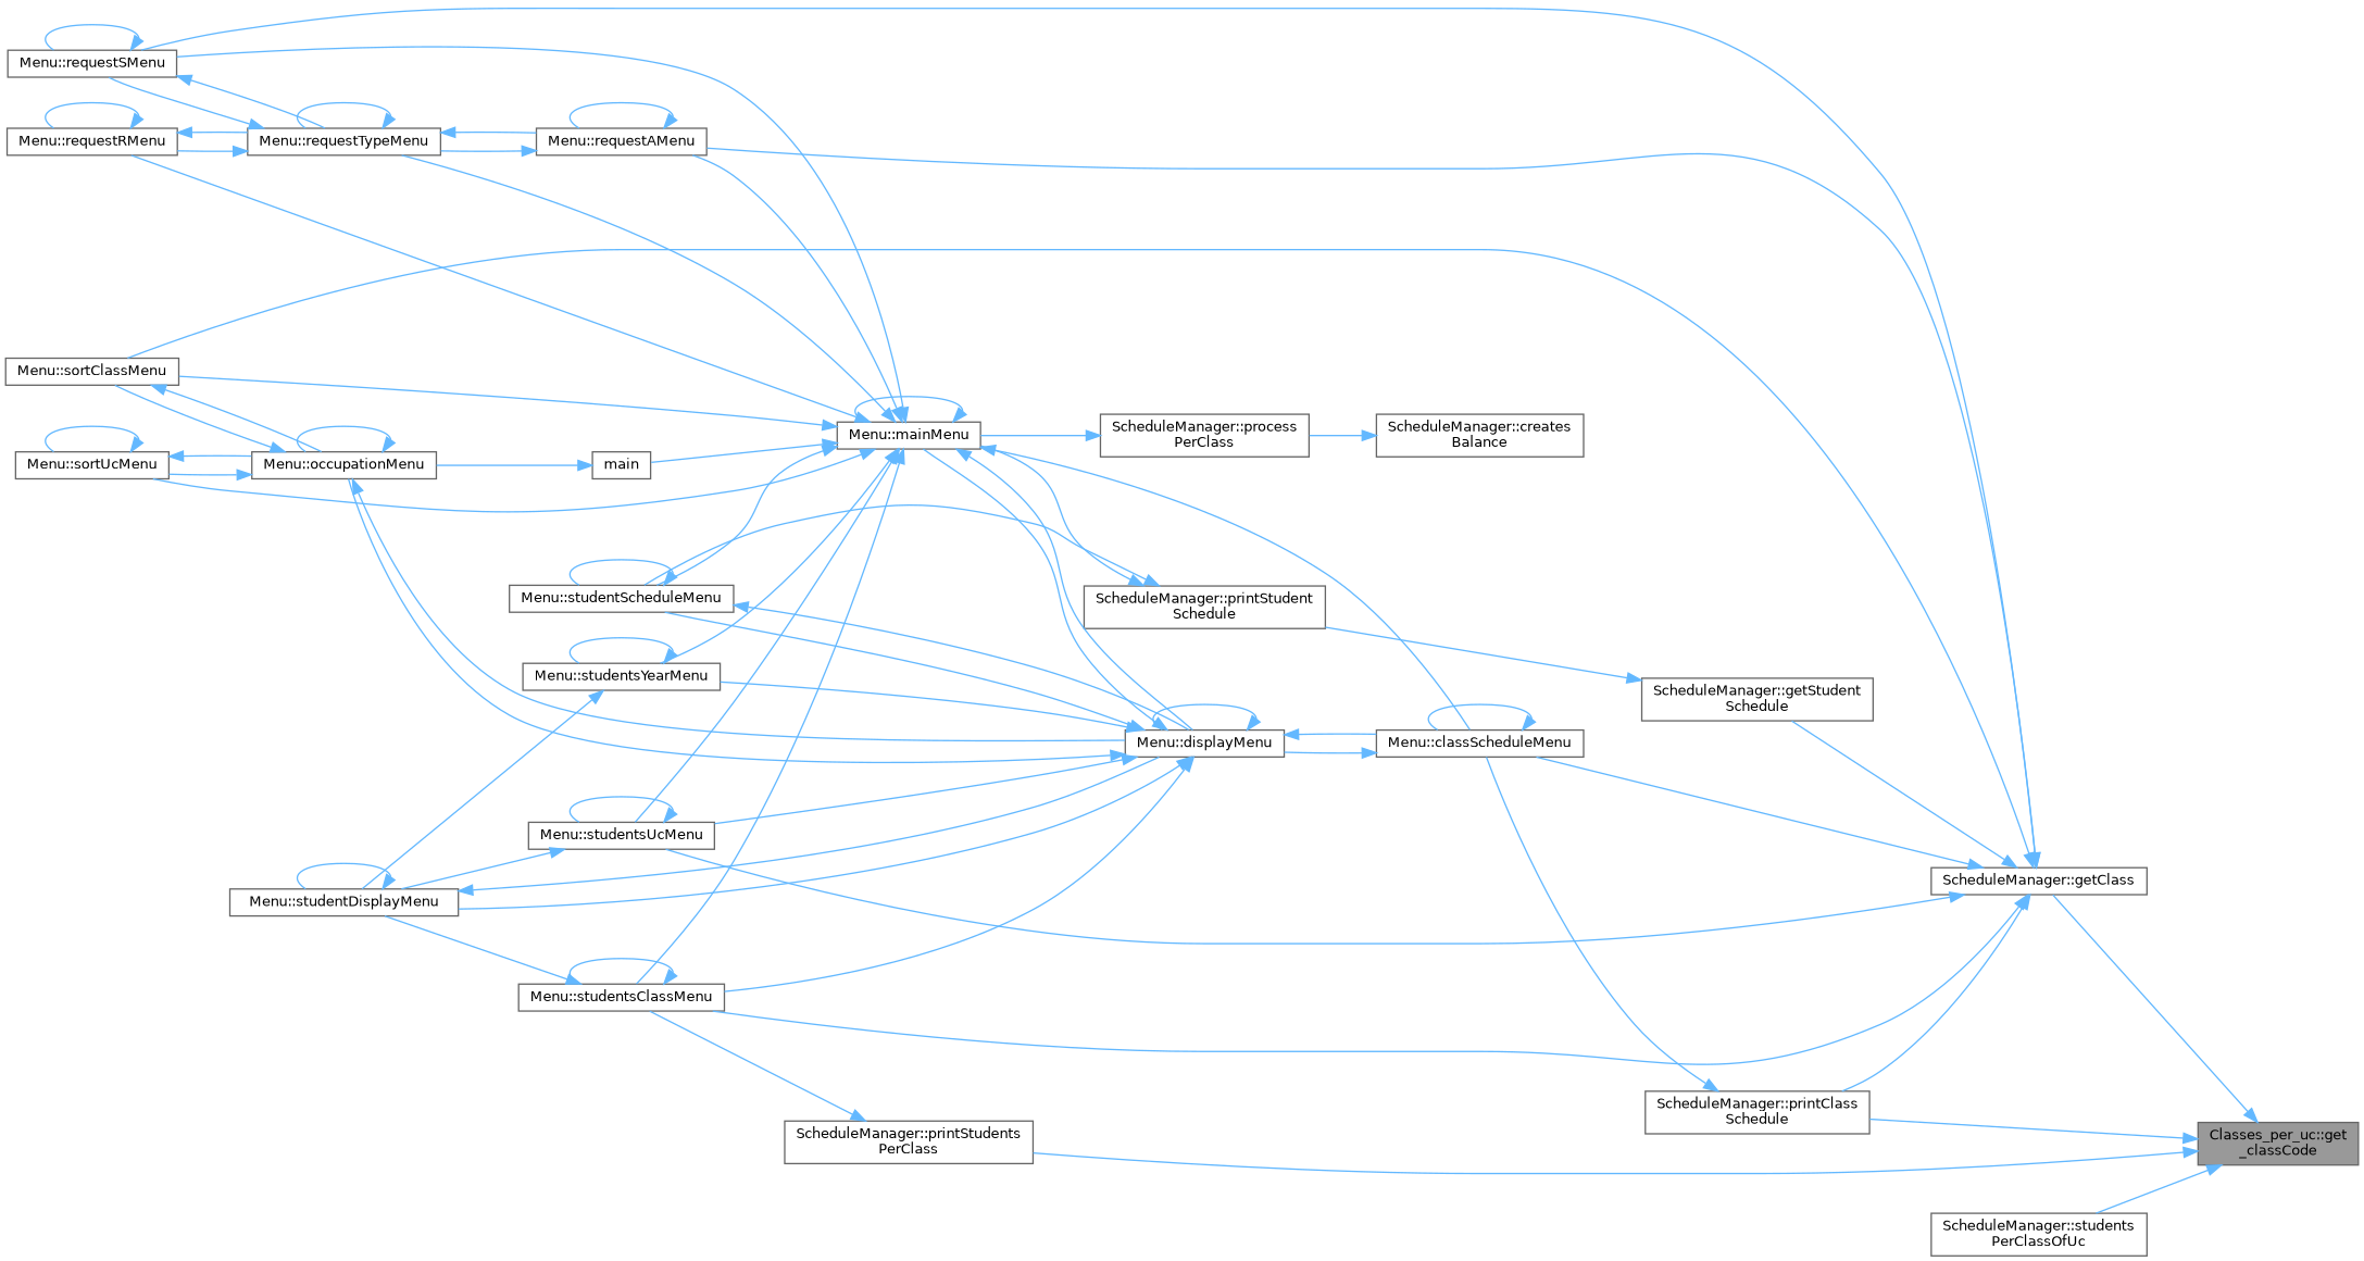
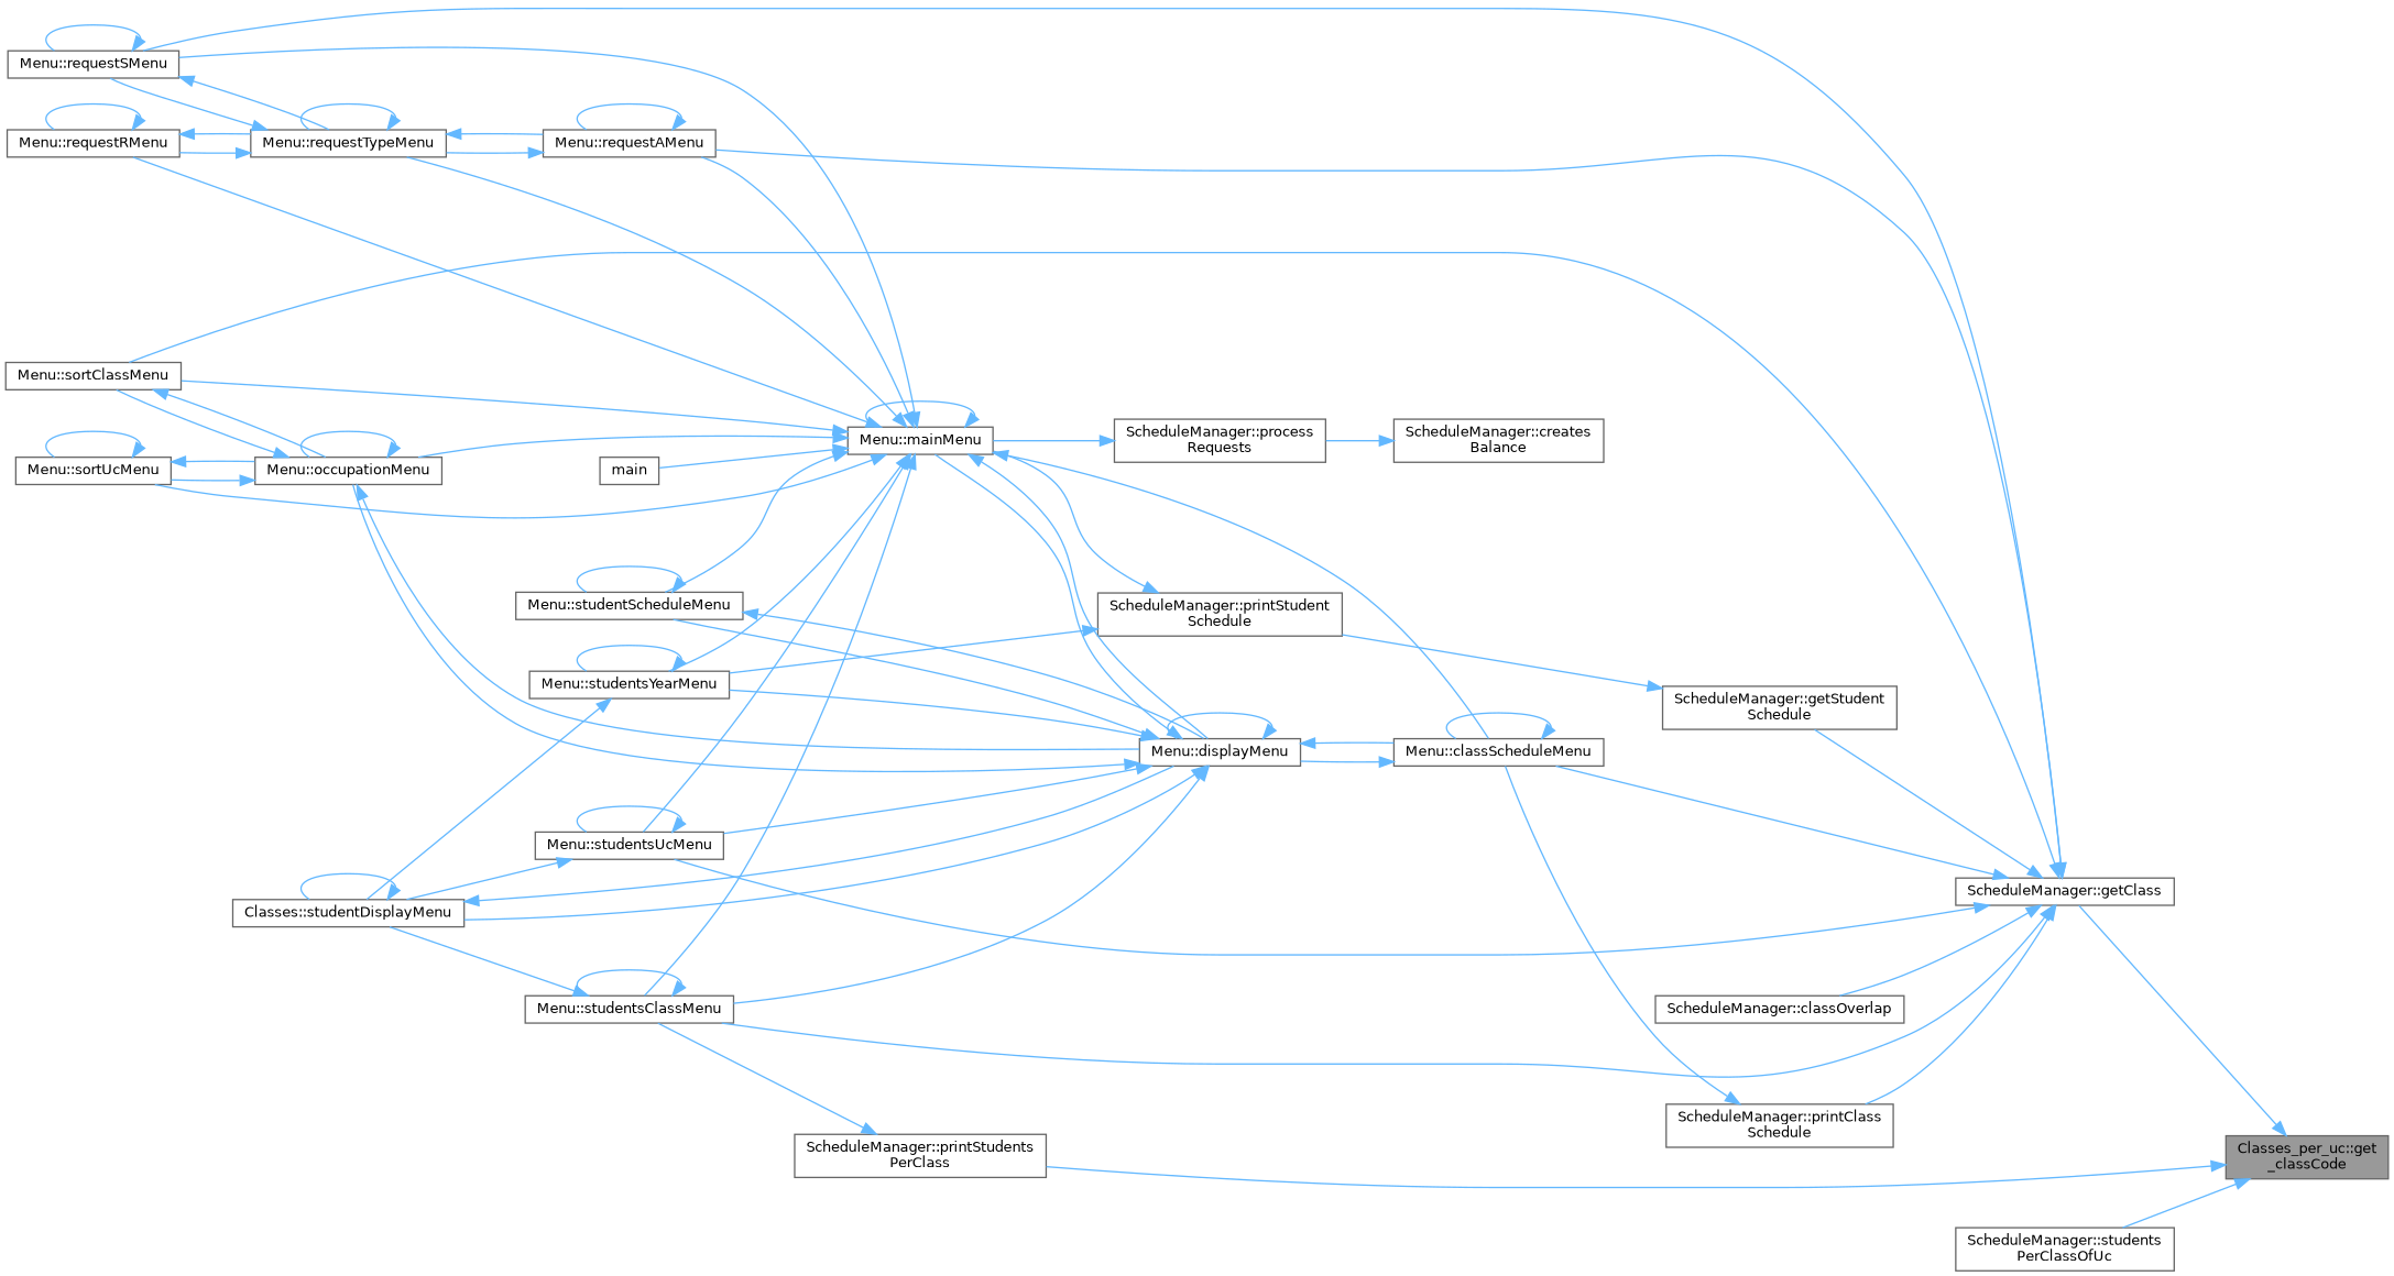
  digraph {
    rankdir=RL
    node [color=grey40 fillcolor=white fontname=Helvetica fontsize=10 shape=box style=filled]
    edge [color=steelblue1 dir=back fontname=Helvetica fontsize=10 labelfontname=Helvetica labelfontsize=10 style=solid]
    n1 [color=gray40 fillcolor=grey60 fontcolor=black height=0.2 label="Classes_per_uc::get\l_classCode" width=0.4]
    n2 [height=0.2 label="ScheduleManager::getClass" width=0.4]
    n3 [height=0.2 label="ScheduleManager::printClass\lSchedule" width=0.4]
    n4 [height=0.2 label="ScheduleManager::printStudents\lPerClass" width=0.4]
    n5 [height=0.2 label="ScheduleManager::students\lPerClassOfUc" width=0.4]
+   n6 [height=0.2 label="ScheduleManager::classOverlap" width=0.4]
    n7 [height=0.2 label="Menu::classScheduleMenu" width=0.4]
    n8 [height=0.2 label="Menu::studentsClassMenu" width=0.4]
    n9 [height=0.2 label="Menu::studentsUcMenu" width=0.4]
    n10 [height=0.2 label="Menu::requestAMenu" width=0.4]
    n11 [height=0.2 label="Menu::requestSMenu" width=0.4]
    n12 [height=0.2 label="ScheduleManager::getStudent\lSchedule" width=0.4]
    n13 [height=0.2 label="Menu::sortClassMenu" width=0.4]
    n14 [height=0.2 label="Menu::displayMenu" width=0.4]
-   n15 [height=0.2 label="Menu::studentDisplayMenu" width=0.4]
+   n15 [height=0.2 label="Classes::studentDisplayMenu" width=0.4]
    n16 [height=0.2 label="Menu::requestTypeMenu" width=0.4]
    n17 [height=0.2 label="Menu::requestRMenu" width=0.4]
    n18 [height=0.2 label="ScheduleManager::printStudent\lSchedule" width=0.4]
-   n19 [height=0.2 label="ScheduleManager::process\lPerClass" width=0.4]
+   n19 [height=0.2 label="ScheduleManager::process\lRequests" width=0.4]
    n20 [height=0.2 label="Menu::mainMenu" width=0.4]
    n21 [height=0.2 label="Menu::occupationMenu" width=0.4]
    n22 [height=0.2 label="Menu::sortUcMenu" width=0.4]
    n23 [height=0.2 label="Menu::studentScheduleMenu" width=0.4]
    n24 [height=0.2 label="Menu::studentsYearMenu" width=0.4]
    n25 [height=0.2 label=main width=0.4]
    n26 [height=0.2 label="ScheduleManager::creates\lBalance" width=0.4]
    n1 -> n2
-   n1 -> n3
    n1 -> n4
    n1 -> n5
    n2 -> n3
+   n2 -> n6
    n2 -> n7
    n2 -> n8
    n2 -> n9
    n2 -> n10
    n2 -> n11
    n2 -> n12
    n2 -> n13
    n3 -> n7
    n4 -> n8
    n7 -> n7
    n7 -> n14
    n8 -> n8
    n8 -> n15
    n9 -> n9
    n9 -> n15
    n10 -> n10
    n10 -> n16
    n11 -> n11
    n11 -> n16
    n12 -> n18
    n13 -> n21
    n14 -> n7
    n14 -> n8
    n14 -> n9
    n14 -> n14
    n14 -> n15
    n14 -> n20
    n14 -> n21
    n14 -> n23
    n14 -> n24
    n15 -> n14
    n15 -> n15
    n16 -> n10
    n16 -> n11
    n16 -> n16
    n16 -> n17
    n17 -> n16
    n17 -> n17
    n18 -> n20
-   n18 -> n23
+   n18 -> n24
    n19 -> n20
    n20 -> n7
    n20 -> n8
    n20 -> n9
    n20 -> n10
    n20 -> n11
    n20 -> n13
    n20 -> n14
    n20 -> n16
    n20 -> n17
    n20 -> n20
-   n25 -> n21
+   n20 -> n21
    n20 -> n22
    n20 -> n23
    n20 -> n24
    n20 -> n25
    n21 -> n13
    n21 -> n14
    n21 -> n21
    n21 -> n22
    n22 -> n21
    n22 -> n22
    n23 -> n14
    n23 -> n23
    n24 -> n15
    n24 -> n24
    n26 -> n19
  }
